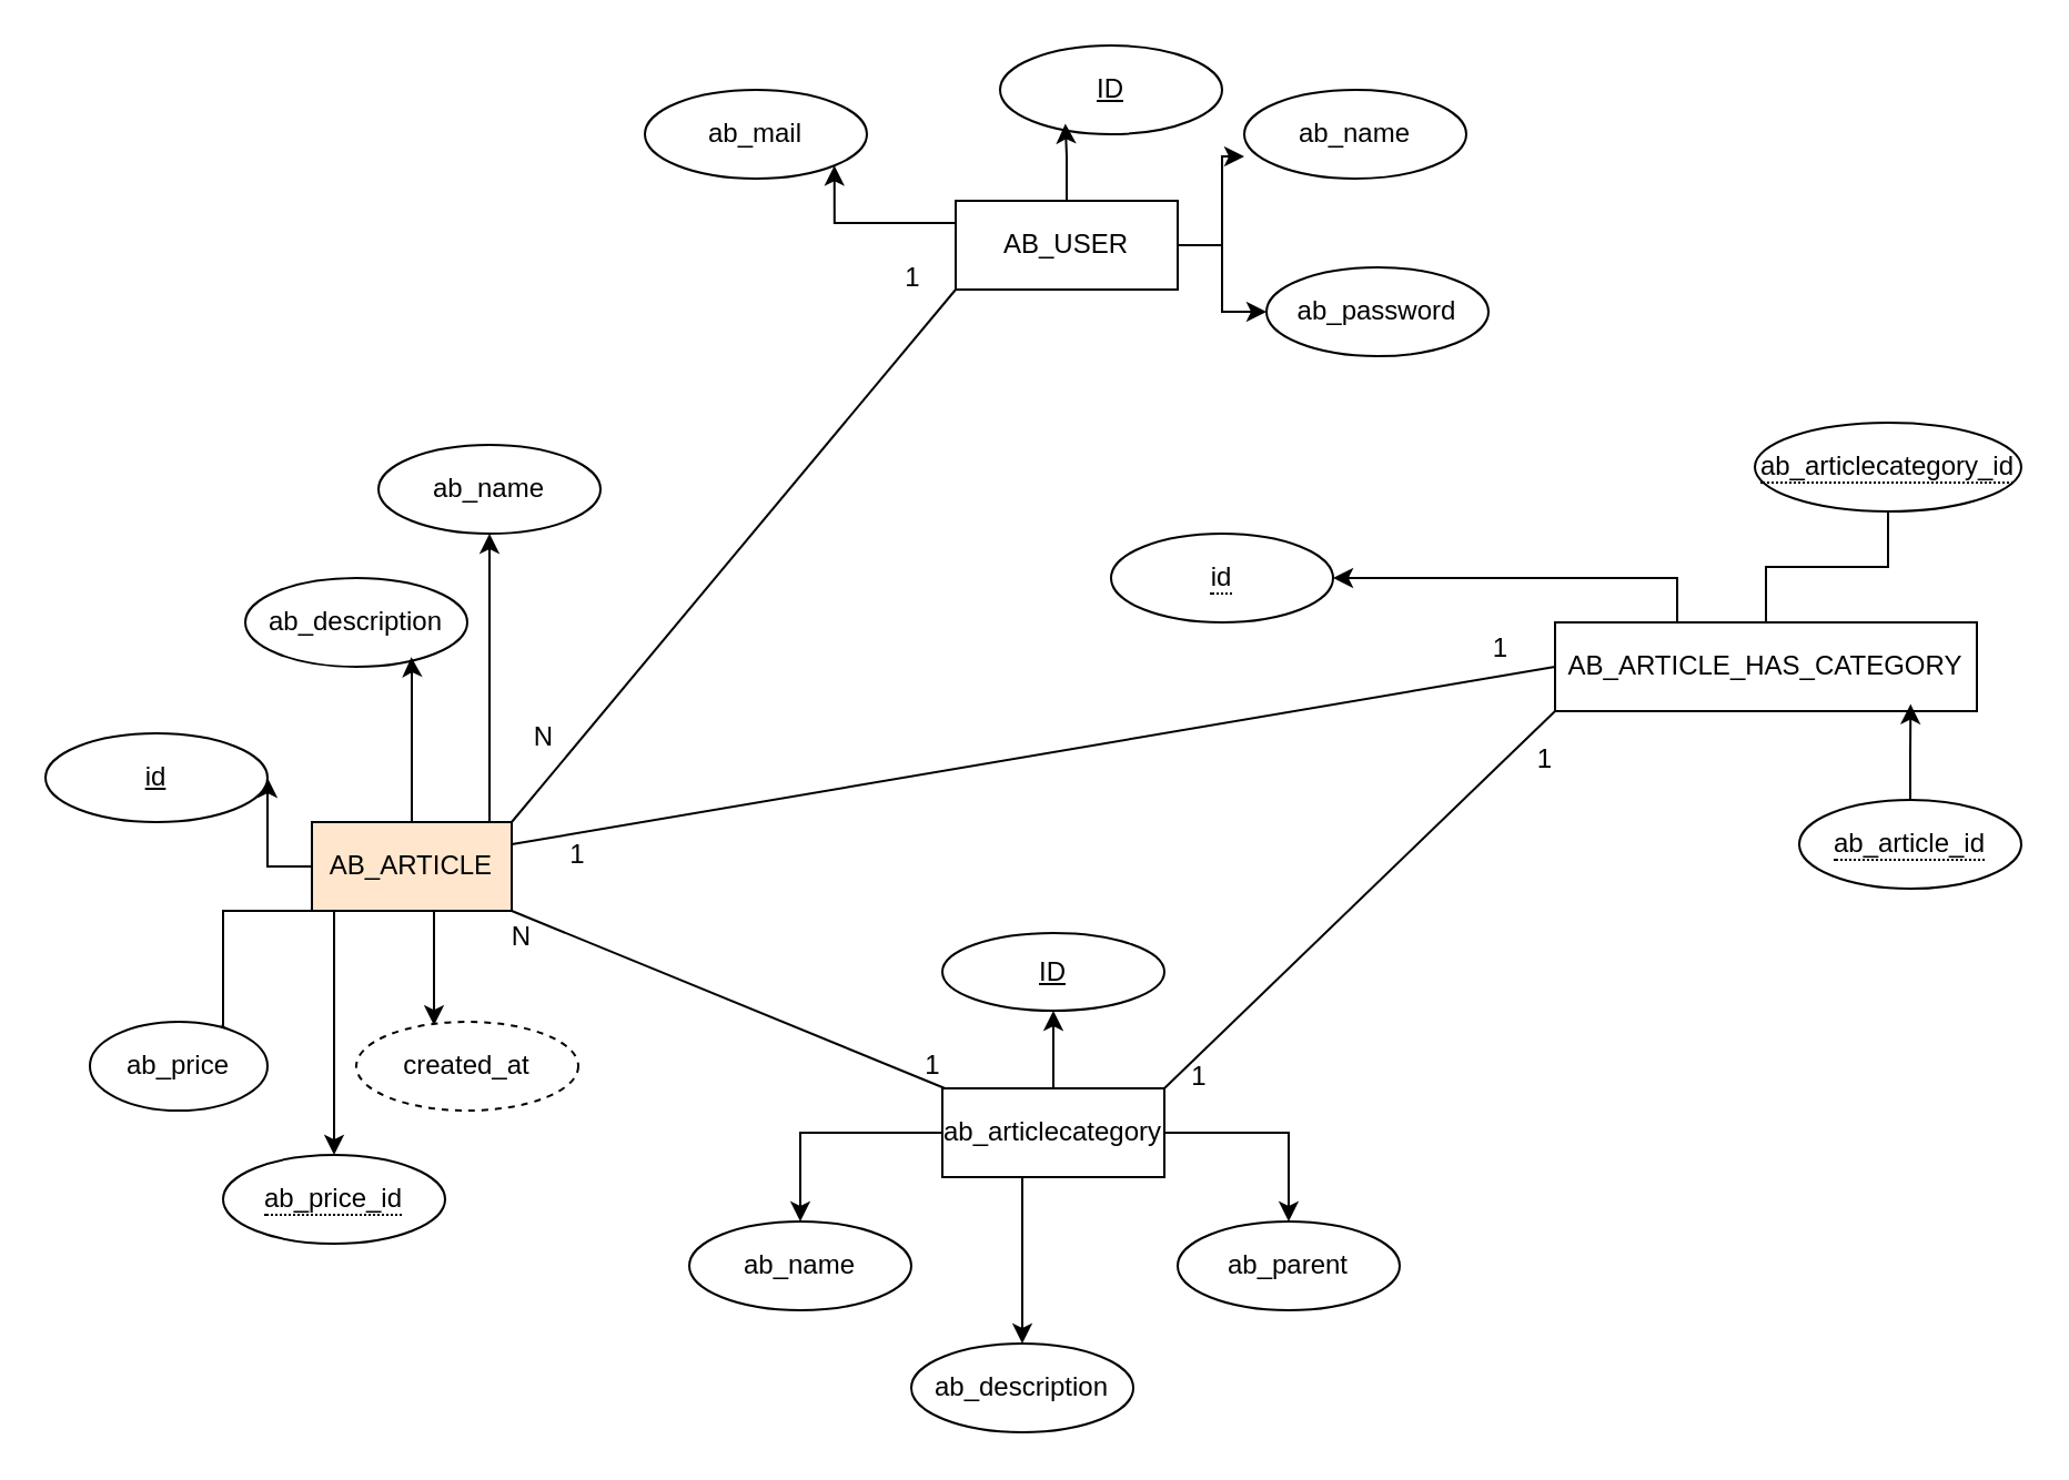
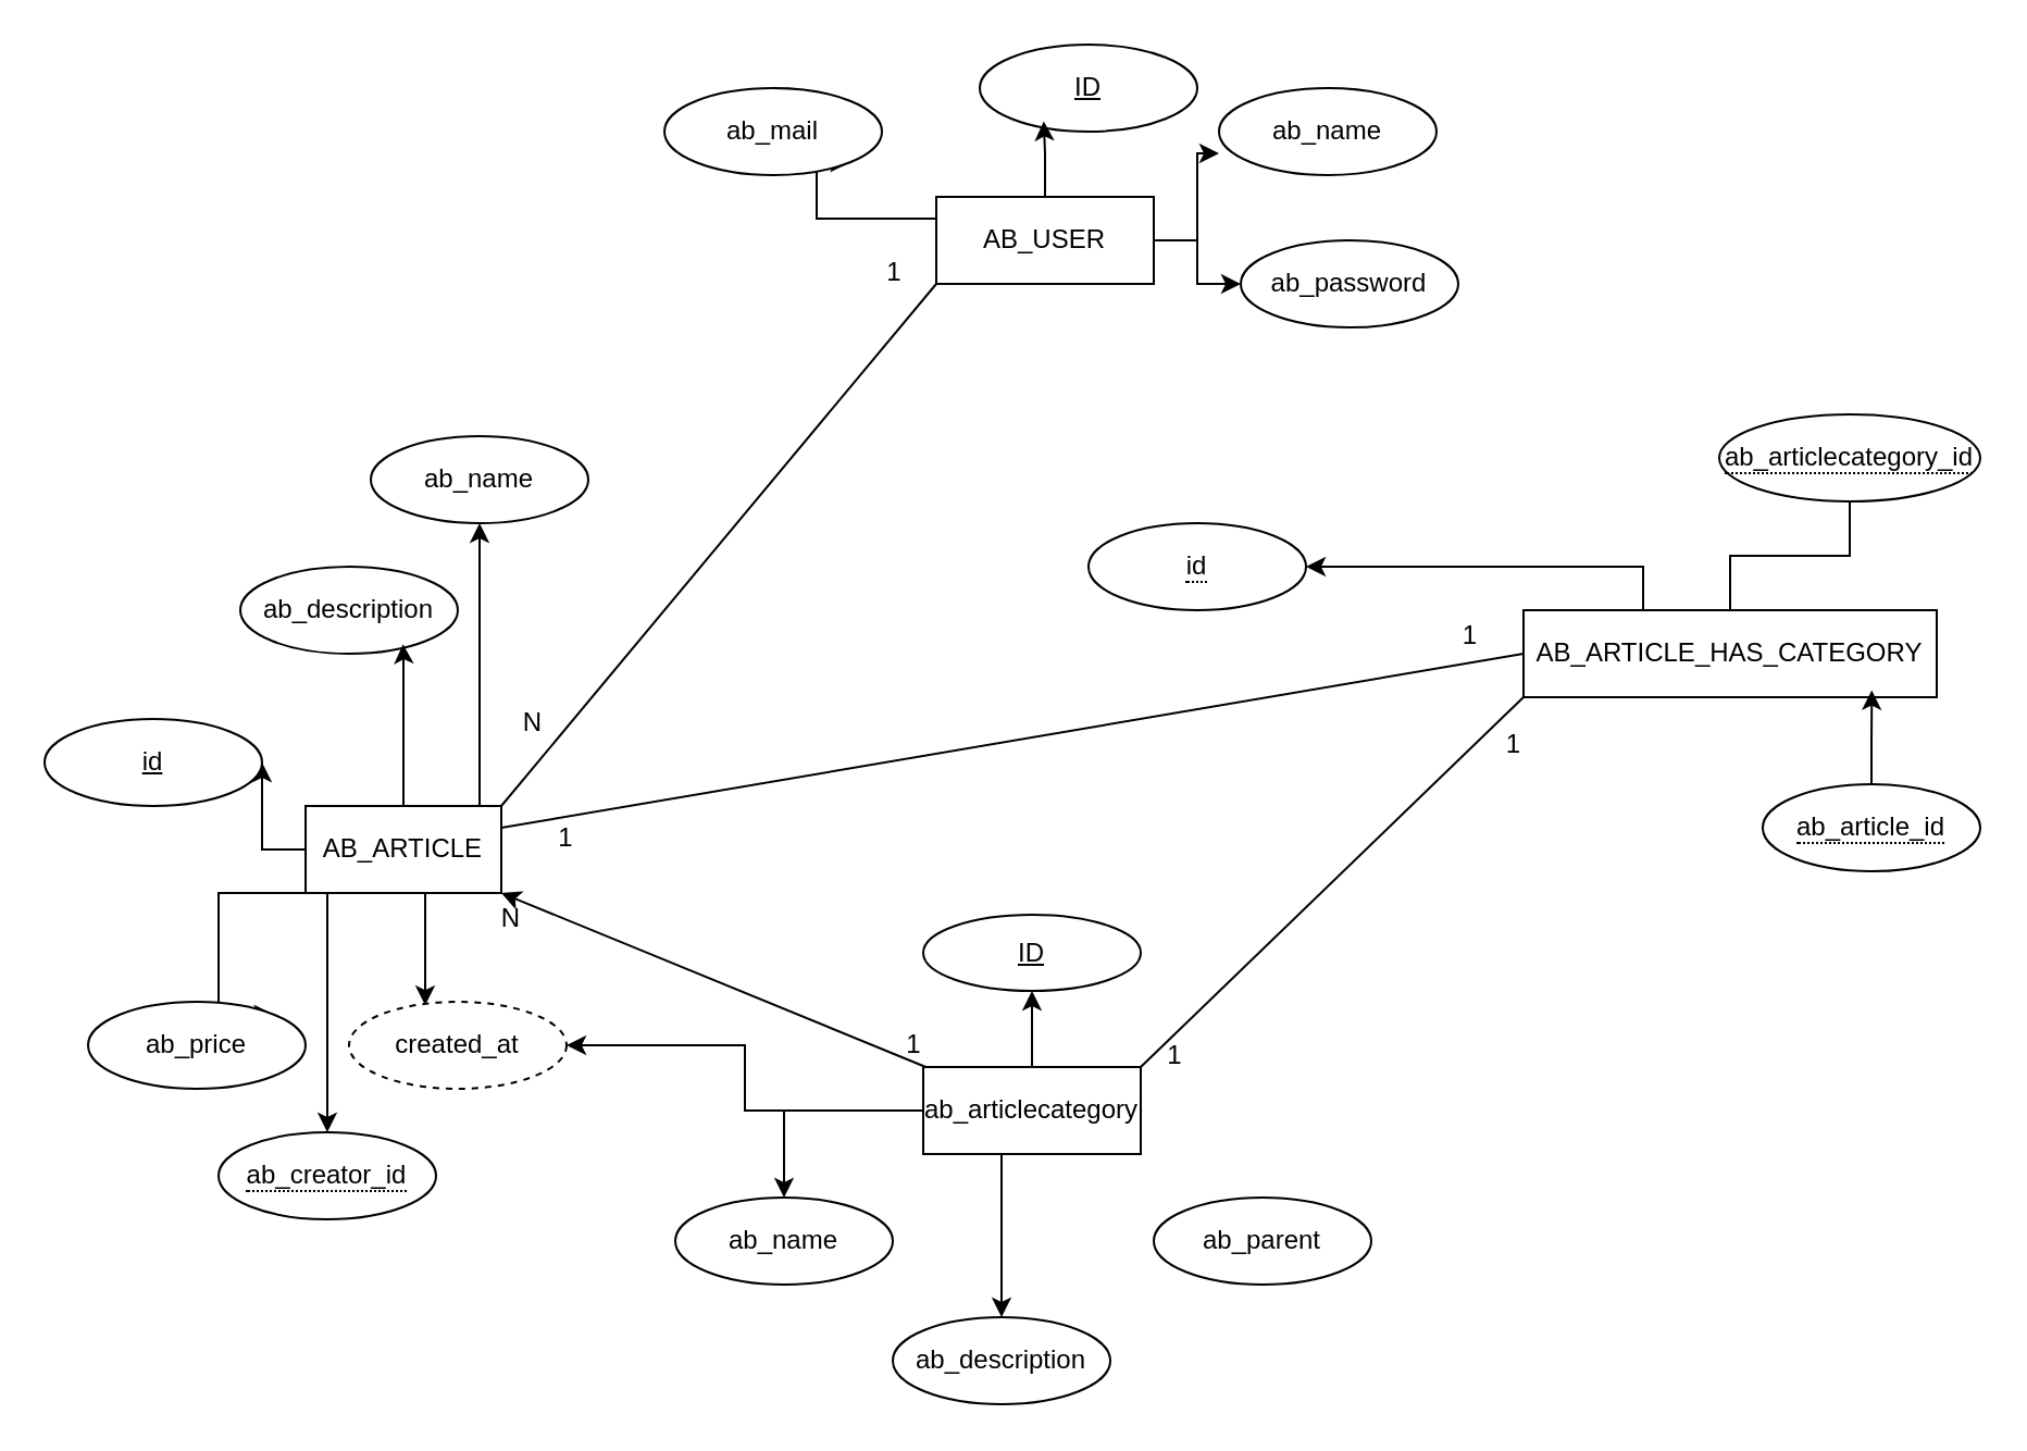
  <mxCell id="0" />
  <mxCell id="1" parent="0" />
  <mxCell id="2" style="edgeStyle=orthogonalEdgeStyle;rounded=0;orthogonalLoop=1;jettySize=auto;html=1;" edge="1" parent="1" source="6" target="7"><mxGeometry relative="1" as="geometry"><Array as="points"><mxPoint x="220" y="250" /><mxPoint x="220" y="250" /></Array></mxGeometry></mxCell>
  <mxCell id="3" style="edgeStyle=orthogonalEdgeStyle;rounded=0;orthogonalLoop=1;jettySize=auto;html=1;exitX=0.5;exitY=1;exitDx=0;exitDy=0;entryX=1;entryY=0;entryDx=0;entryDy=0;" edge="1" parent="1" source="6" target="9"><mxGeometry relative="1" as="geometry"><Array as="points"><mxPoint x="100" y="410" /><mxPoint x="100" y="466" /></Array></mxGeometry></mxCell>
  <mxCell id="4" style="edgeStyle=orthogonalEdgeStyle;rounded=0;orthogonalLoop=1;jettySize=auto;html=1;" edge="1" parent="1" source="6" target="11"><mxGeometry relative="1" as="geometry" /></mxCell>
  <mxCell id="5" style="edgeStyle=orthogonalEdgeStyle;rounded=0;orthogonalLoop=1;jettySize=auto;html=1;" edge="1" parent="1" source="6" target="14"><mxGeometry relative="1" as="geometry"><Array as="points"><mxPoint x="150" y="440" /><mxPoint x="150" y="440" /></Array></mxGeometry></mxCell>
- <mxCell id="6" value="AB_ARTICLE" style="whiteSpace=wrap;html=1;align=center;fillColor=#ffe6cc;" vertex="1" parent="1"><mxGeometry x="140" y="370" width="90" height="40" as="geometry" /></mxCell>
+ <mxCell id="6" value="AB_ARTICLE" style="whiteSpace=wrap;html=1;align=center;" vertex="1" parent="1"><mxGeometry x="140" y="370" width="90" height="40" as="geometry" /></mxCell>
  <mxCell id="7" value="ab_name" style="ellipse;whiteSpace=wrap;html=1;align=center;" vertex="1" parent="1"><mxGeometry x="170" y="200" width="100" height="40" as="geometry" /></mxCell>
  <mxCell id="8" style="edgeStyle=orthogonalEdgeStyle;rounded=0;orthogonalLoop=1;jettySize=auto;html=1;exitX=0.5;exitY=1;exitDx=0;exitDy=0;" edge="1" parent="1" source="7" target="7"><mxGeometry relative="1" as="geometry" /></mxCell>
- <mxCell id="9" value="ab_price" style="ellipse;whiteSpace=wrap;html=1;align=center;" vertex="1" parent="1"><mxGeometry x="40" y="460" width="80" height="40" as="geometry" /></mxCell>
+ <mxCell id="9" value="ab_price" style="ellipse;whiteSpace=wrap;html=1;align=center;" vertex="1" parent="1"><mxGeometry x="40" y="460" width="100" height="40" as="geometry" /></mxCell>
  <mxCell id="10" value="ab_description" style="ellipse;whiteSpace=wrap;html=1;align=center;" vertex="1" parent="1"><mxGeometry y="260" width="100" height="40" as="geometry" x="110" /></mxCell>
  <mxCell id="11" value="id" style="ellipse;whiteSpace=wrap;html=1;align=center;fontStyle=4;" vertex="1" parent="1"><mxGeometry x="20" y="330" width="100" height="40" as="geometry" /></mxCell>
  <mxCell id="12" value="created_at" style="ellipse;whiteSpace=wrap;html=1;align=center;dashed=1;" vertex="1" parent="1"><mxGeometry x="160" y="460" width="100" height="40" as="geometry" /></mxCell>
  <mxCell id="13" style="edgeStyle=orthogonalEdgeStyle;rounded=0;orthogonalLoop=1;jettySize=auto;html=1;entryX=0.748;entryY=0.89;entryDx=0;entryDy=0;entryPerimeter=0;" edge="1" parent="1" source="6" target="10"><mxGeometry relative="1" as="geometry"><Array as="points"><mxPoint x="185" y="300" /><mxPoint x="185" y="300" /></Array></mxGeometry></mxCell>
- <mxCell id="14" value="&lt;span style=&quot;border-bottom: 1px dotted&quot;&gt;ab_price_id&lt;/span&gt;" style="ellipse;whiteSpace=wrap;html=1;align=center;" vertex="1" parent="1"><mxGeometry x="100" y="520" width="100" height="40" as="geometry" /></mxCell>
+ <mxCell id="14" value="&lt;span style=&quot;border-bottom: 1px dotted&quot;&gt;ab_creator_id&lt;/span&gt;" style="ellipse;whiteSpace=wrap;html=1;align=center;" vertex="1" parent="1"><mxGeometry x="100" y="520" width="100" height="40" as="geometry" /></mxCell>
  <mxCell id="15" style="edgeStyle=orthogonalEdgeStyle;rounded=0;orthogonalLoop=1;jettySize=auto;html=1;" edge="1" parent="1" source="17" target="20"><mxGeometry relative="1" as="geometry" /></mxCell>
  <mxCell id="16" style="edgeStyle=orthogonalEdgeStyle;rounded=0;orthogonalLoop=1;jettySize=auto;html=1;entryX=1;entryY=1;entryDx=0;entryDy=0;" edge="1" parent="1" source="17" target="18"><mxGeometry relative="1" as="geometry"><Array as="points"><mxPoint x="375" y="100" /></Array></mxGeometry></mxCell>
  <mxCell id="17" value="AB_USER" style="whiteSpace=wrap;html=1;align=center;" vertex="1" parent="1"><mxGeometry x="430" y="90" width="100" height="40" as="geometry" /></mxCell>
- <mxCell id="18" value="ab_mail" style="ellipse;whiteSpace=wrap;html=1;align=center;" vertex="1" parent="1"><mxGeometry x="290" y="40" width="100" height="40" as="geometry" /></mxCell>
+ <mxCell id="18" value="ab_mail" style="ellipse;whiteSpace=wrap;html=1;align=center;" vertex="1" parent="1"><mxGeometry x="305" y="40" width="100" height="40" as="geometry" /></mxCell>
  <mxCell id="19" value="ab_name" style="ellipse;whiteSpace=wrap;html=1;align=center;" vertex="1" parent="1"><mxGeometry x="560" y="40" width="100" height="40" as="geometry" /></mxCell>
- <mxCell id="20" value="ab_password" style="ellipse;whiteSpace=wrap;html=1;align=center;" vertex="1" parent="1"><mxGeometry x="570" y="120" width="100" height="40" as="geometry" /></mxCell>
+ <mxCell id="20" value="ab_password" style="ellipse;whiteSpace=wrap;html=1;align=center;" vertex="1" parent="1"><mxGeometry x="570" y="110" width="100" height="40" as="geometry" /></mxCell>
  <mxCell id="21" value="ID" style="ellipse;whiteSpace=wrap;html=1;align=center;fontStyle=4;" vertex="1" parent="1"><mxGeometry x="450" width="100" height="40" as="geometry" y="20" /></mxCell>
  <mxCell id="22" style="edgeStyle=orthogonalEdgeStyle;rounded=0;orthogonalLoop=1;jettySize=auto;html=1;entryX=0;entryY=0.75;entryDx=0;entryDy=0;entryPerimeter=0;" edge="1" parent="1" source="17" target="19"><mxGeometry relative="1" as="geometry" /></mxCell>
  <mxCell id="23" style="edgeStyle=orthogonalEdgeStyle;rounded=0;orthogonalLoop=1;jettySize=auto;html=1;entryX=0.294;entryY=0.88;entryDx=0;entryDy=0;entryPerimeter=0;" edge="1" parent="1" source="17" target="21"><mxGeometry relative="1" as="geometry" /></mxCell>
  <mxCell id="24" value="" style="endArrow=none;html=1;rounded=0;exitX=0;exitY=0.5;exitDx=0;exitDy=0;entryX=1;entryY=0.5;entryDx=0;entryDy=0;" edge="1" parent="1"><mxGeometry relative="1" as="geometry"><mxPoint x="430" y="130" as="sourcePoint" /><mxPoint x="230" y="370" as="targetPoint" /></mxGeometry></mxCell>
  <mxCell id="25" value="N" style="resizable=0;html=1;whiteSpace=wrap;align=right;verticalAlign=bottom;" connectable="0" vertex="1" parent="24"><mxGeometry x="1" relative="1" as="geometry"><mxPoint x="20" y="-30" as="offset" /></mxGeometry></mxCell>
  <mxCell id="26" value="" style="edgeStyle=orthogonalEdgeStyle;rounded=0;orthogonalLoop=1;jettySize=auto;html=1;" edge="1" parent="1" source="30" target="32"><mxGeometry relative="1" as="geometry"><Array as="points"><mxPoint x="460" y="560" /><mxPoint x="460" y="560" /></Array></mxGeometry></mxCell>
- <mxCell id="27" style="edgeStyle=orthogonalEdgeStyle;rounded=0;orthogonalLoop=1;jettySize=auto;html=1;entryX=0.5;entryY=0;entryDx=0;entryDy=0;" edge="1" parent="1" source="30" target="39"><mxGeometry relative="1" as="geometry" /></mxCell>
+ <mxCell id="27" style="edgeStyle=orthogonalEdgeStyle;rounded=0;orthogonalLoop=1;jettySize=auto;html=1;" edge="1" parent="1" source="30" target="12"><mxGeometry relative="1" as="geometry" /></mxCell>
  <mxCell id="28" style="edgeStyle=orthogonalEdgeStyle;rounded=0;orthogonalLoop=1;jettySize=auto;html=1;" edge="1" parent="1" source="30" target="33"><mxGeometry relative="1" as="geometry" /></mxCell>
  <mxCell id="29" style="edgeStyle=orthogonalEdgeStyle;rounded=0;orthogonalLoop=1;jettySize=auto;html=1;entryX=0.5;entryY=0;entryDx=0;entryDy=0;" edge="1" parent="1" source="30" target="31"><mxGeometry relative="1" as="geometry" /></mxCell>
  <mxCell id="30" value="ab_articlecategory" style="whiteSpace=wrap;html=1;align=center;" vertex="1" parent="1"><mxGeometry x="424" y="490" width="100" height="40" as="geometry" /></mxCell>
  <mxCell id="31" value="ab_name" style="ellipse;whiteSpace=wrap;html=1;align=center;" vertex="1" parent="1"><mxGeometry x="310" y="550" width="100" height="40" as="geometry" /></mxCell>
  <mxCell id="32" value="ab_description" style="ellipse;whiteSpace=wrap;html=1;align=center;" vertex="1" parent="1"><mxGeometry x="410" y="605" width="100" height="40" as="geometry" /></mxCell>
  <mxCell id="33" value="ID" style="ellipse;whiteSpace=wrap;html=1;align=center;fontStyle=4;" vertex="1" parent="1"><mxGeometry x="424" y="420" width="100" height="35" as="geometry" /></mxCell>
  <mxCell id="34" style="edgeStyle=orthogonalEdgeStyle;rounded=0;orthogonalLoop=1;jettySize=auto;html=1;entryX=0.35;entryY=0.04;entryDx=0;entryDy=0;entryPerimeter=0;" edge="1" parent="1" source="6" target="12"><mxGeometry relative="1" as="geometry"><Array as="points"><mxPoint x="195" y="420" /><mxPoint x="195" y="420" /></Array></mxGeometry></mxCell>
- <mxCell id="35" value="" style="endArrow=none;html=1;rounded=0;entryX=1;entryY=1;entryDx=0;entryDy=0;" edge="1" parent="1" source="30" target="6"><mxGeometry relative="1" as="geometry"><mxPoint x="250" y="590" as="sourcePoint" /><mxPoint x="410" y="590" as="targetPoint" /></mxGeometry></mxCell>
+ <mxCell id="35" value="" style="endArrow=classic;html=1;rounded=0;entryX=1;entryY=1;entryDx=0;entryDy=0;" edge="1" parent="1" source="30" target="6"><mxGeometry relative="1" as="geometry"><mxPoint x="250" y="590" as="sourcePoint" /><mxPoint x="410" y="590" as="targetPoint" /></mxGeometry></mxCell>
  <mxCell id="36" value="N" style="resizable=0;html=1;whiteSpace=wrap;align=right;verticalAlign=bottom;" connectable="0" vertex="1" parent="35"><mxGeometry x="1" relative="1" as="geometry"><mxPoint x="10" y="20" as="offset" /></mxGeometry></mxCell>
  <mxCell id="37" value="1" style="text;html=1;align=center;verticalAlign=middle;whiteSpace=wrap;rounded=0;" vertex="1" parent="1"><mxGeometry x="398" y="120" width="26" height="10" as="geometry" /></mxCell>
  <mxCell id="38" value="1" style="text;html=1;align=center;verticalAlign=middle;whiteSpace=wrap;rounded=0;" vertex="1" parent="1"><mxGeometry x="410" y="475" width="20" height="10" as="geometry" /></mxCell>
  <mxCell id="39" value="ab_parent" style="ellipse;whiteSpace=wrap;html=1;align=center;" vertex="1" parent="1"><mxGeometry x="530" y="550" width="100" height="40" as="geometry" /></mxCell>
  <mxCell id="40" style="edgeStyle=orthogonalEdgeStyle;rounded=0;orthogonalLoop=1;jettySize=auto;html=1;entryX=1;entryY=0.5;entryDx=0;entryDy=0;" edge="1" parent="1" source="42" target="43"><mxGeometry relative="1" as="geometry"><Array as="points"><mxPoint x="755" y="260" /></Array></mxGeometry></mxCell>
  <mxCell id="41" style="edgeStyle=orthogonalEdgeStyle;rounded=0;orthogonalLoop=1;jettySize=auto;html=1;entryX=0.5;entryY=1;entryDx=0;entryDy=0;endArrow=none;" edge="1" parent="1" source="42" target="46"><mxGeometry relative="1" as="geometry" /></mxCell>
  <mxCell id="42" value="AB_ARTICLE_HAS_CATEGORY" style="whiteSpace=wrap;html=1;align=center;" vertex="1" parent="1"><mxGeometry x="700" y="280" width="190" height="40" as="geometry" /></mxCell>
  <mxCell id="43" value="&lt;span style=&quot;border-bottom: 1px dotted&quot;&gt;id&lt;/span&gt;" style="ellipse;whiteSpace=wrap;html=1;align=center;" vertex="1" parent="1"><mxGeometry x="500" y="240" width="100" height="40" as="geometry" /></mxCell>
  <mxCell id="44" value="&lt;span style=&quot;border-bottom: 1px dotted&quot;&gt;ab_article_id&lt;/span&gt;" style="ellipse;whiteSpace=wrap;html=1;align=center;" vertex="1" parent="1"><mxGeometry x="810" y="360" width="100" height="40" as="geometry" /></mxCell>
  <mxCell id="45" style="edgeStyle=orthogonalEdgeStyle;rounded=0;orthogonalLoop=1;jettySize=auto;html=1;entryX=0.843;entryY=0.92;entryDx=0;entryDy=0;entryPerimeter=0;" edge="1" parent="1" source="44" target="42"><mxGeometry relative="1" as="geometry" /></mxCell>
  <mxCell id="46" value="&lt;span style=&quot;border-bottom: 1px dotted&quot;&gt;ab_articlecategory_id&lt;/span&gt;" style="ellipse;whiteSpace=wrap;html=1;align=center;" vertex="1" parent="1"><mxGeometry x="790" y="190" width="120" height="40" as="geometry" /></mxCell>
  <mxCell id="47" value="" style="endArrow=none;html=1;rounded=0;exitX=1;exitY=0.25;exitDx=0;exitDy=0;entryX=0;entryY=0.5;entryDx=0;entryDy=0;" edge="1" parent="1" source="6" target="42"><mxGeometry relative="1" as="geometry"><mxPoint x="440" y="360" as="sourcePoint" /><mxPoint x="600" y="360" as="targetPoint" /></mxGeometry></mxCell>
  <mxCell id="48" value="1" style="resizable=0;html=1;whiteSpace=wrap;align=right;verticalAlign=bottom;" connectable="0" vertex="1" parent="47"><mxGeometry x="1" relative="1" as="geometry"><mxPoint x="-20" as="offset" /></mxGeometry></mxCell>
  <mxCell id="49" value="" style="endArrow=none;html=1;rounded=0;entryX=0;entryY=1;entryDx=0;entryDy=0;exitX=1;exitY=0;exitDx=0;exitDy=0;" edge="1" parent="1" source="30" target="42"><mxGeometry relative="1" as="geometry"><mxPoint x="524" y="437" as="sourcePoint" /><mxPoint x="684" y="437" as="targetPoint" /></mxGeometry></mxCell>
  <mxCell id="50" value="1" style="resizable=0;html=1;whiteSpace=wrap;align=right;verticalAlign=bottom;" connectable="0" vertex="1" parent="49"><mxGeometry x="1" relative="1" as="geometry"><mxPoint y="30" as="offset" /></mxGeometry></mxCell>
  <mxCell id="51" value="1" style="text;html=1;align=center;verticalAlign=middle;whiteSpace=wrap;rounded=0;" vertex="1" parent="1"><mxGeometry x="230" y="370" width="60" height="30" as="geometry" /></mxCell>
  <mxCell id="52" value="1" style="text;html=1;align=center;verticalAlign=middle;whiteSpace=wrap;rounded=0;" vertex="1" parent="1"><mxGeometry x="510" y="470" width="60" height="30" as="geometry" /></mxCell>
